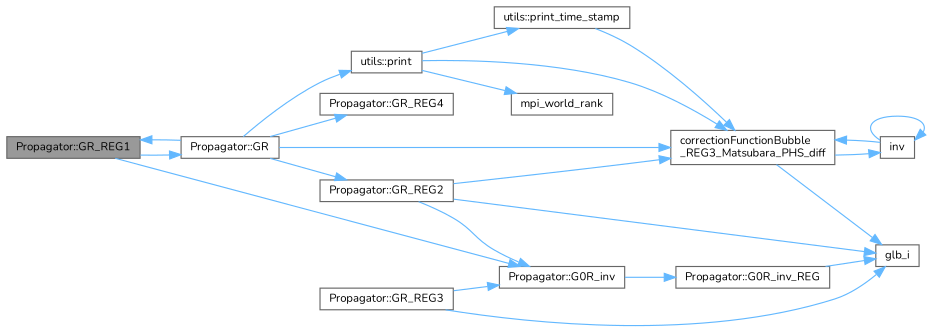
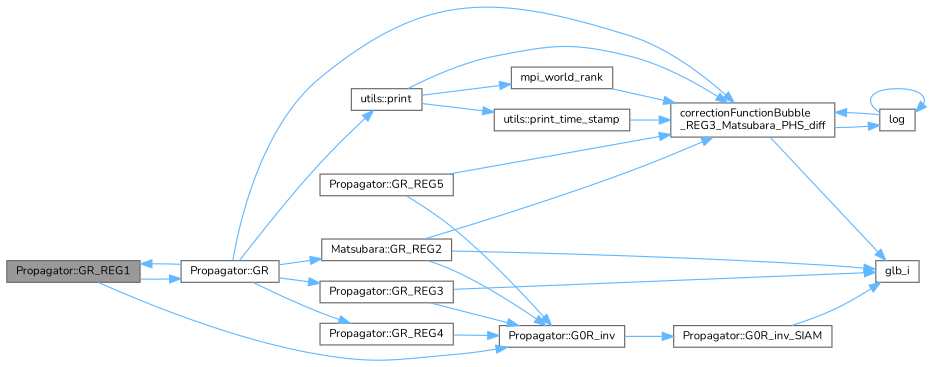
  digraph {
    fontname=Nunito
    rankdir=LR
    node [color=grey40 fillcolor=white fontname=Nunito fontsize=10 shape=box style=filled]
    edge [color=steelblue1 fontname=Nunito fontsize=10 labelfontname=Helvetica labelfontsize=10 style=solid]
    n1 [color=gray40 fillcolor=grey60 fontcolor=black height=0.2 label="Propagator::GR_REG1" width=0.4]
    n2 [height=0.2 label="Propagator::G0R_inv" width=0.4]
    n3 [height=0.2 label="Propagator::GR" width=0.4]
-   n4 [height=0.2 label="Propagator::G0R_inv_REG" width=0.4]
+   n4 [height=0.2 label="Propagator::G0R_inv_SIAM" width=0.4]
    n5 [height=0.2 label="correctionFunctionBubble\l_REG3_Matsubara_PHS_diff" width=0.4]
-   n6 [height=0.2 label="Propagator::GR_REG2" width=0.4]
+   n6 [height=0.2 label="Matsubara::GR_REG2" width=0.4]
    n7 [height=0.2 label="Propagator::GR_REG3" width=0.4]
    n8 [height=0.2 label="Propagator::GR_REG4" width=0.4]
    n9 [height=0.2 label="utils::print" width=0.4]
    n10 [height=0.2 label=glb_i width=0.4]
-   n11 [height=0.2 label=inv width=0.4]
+   n11 [height=0.2 label=log width=0.4]
+   n12 [height=0.2 label="Propagator::GR_REG5" width=0.4]
    n13 [height=0.2 label=mpi_world_rank width=0.4]
    n14 [height=0.2 label="utils::print_time_stamp" width=0.4]
    n1 -> n2
    n1 -> n3
    n2 -> n4
    n3 -> n1
    n3 -> n5
    n3 -> n6
+   n3 -> n7
    n3 -> n8
    n3 -> n9
    n4 -> n10
    n5 -> n10
    n5 -> n11
    n6 -> n2
    n6 -> n5
    n6 -> n10
    n7 -> n2
    n7 -> n10
+   n8 -> n2
    n9 -> n5
    n9 -> n13
    n9 -> n14
    n11 -> n5
    n11 -> n11
+   n12 -> n2
+   n12 -> n5
+   n13 -> n5
    n14 -> n5
  }
